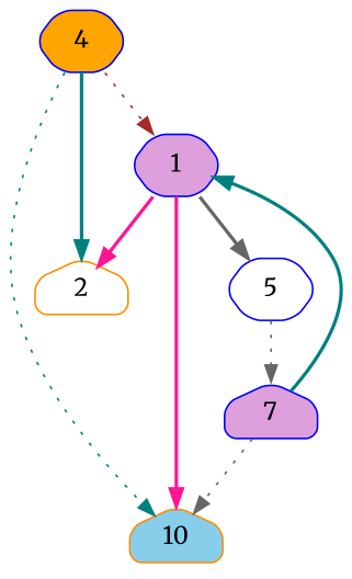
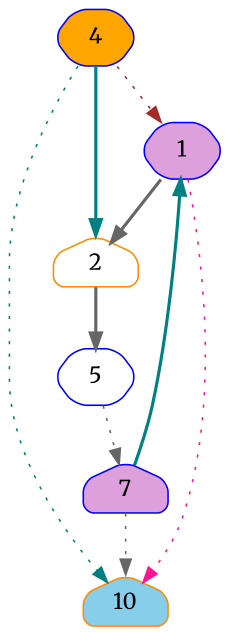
  digraph {
    fontname=Merriweather
    node [color=blue fillcolor=plum fontname=Merriweather shape=house style="filled,rounded"]
    edge [color=gray40 fontname=Merriweather style=bold]
    10 [color=darkorange fillcolor=skyblue]
    1 [shape=hexagon]
    2 [color=darkorange fillcolor=white]
    5 [fillcolor=white shape=hexagon]
    n5 [label=7]
    4 [fillcolor=orange shape=hexagon]
-   1 -> 10 [color=deeppink]
-   1 -> 2 [color=deeppink]
-   1 -> 5
+   1 -> 10 [color=deeppink style=dotted]
+   1 -> 2
+   2 -> 5
    5 -> n5 [style=dotted]
    n5 -> 10 [style=dotted]
    n5 -> 1 [color=teal]
    4 -> 10 [color=teal style=dotted]
    4 -> 1 [color=brown style=dotted]
    4 -> 2 [color=teal]
  }
